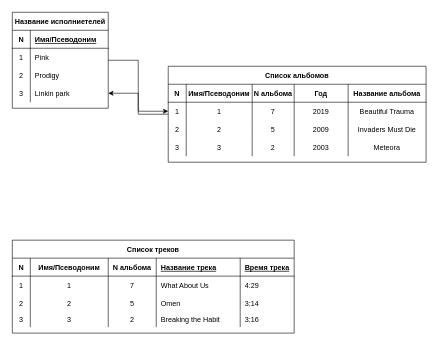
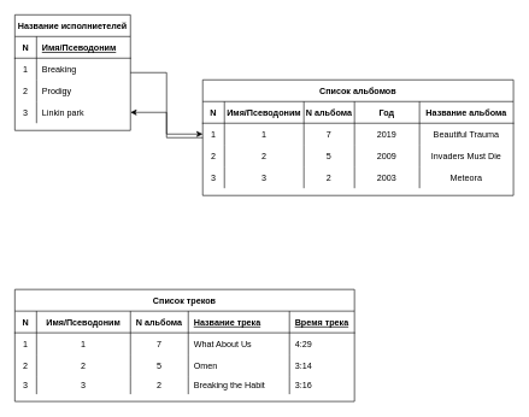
  <mxCell id="0" />
  <mxCell id="1" parent="0" />
  <mxCell id="2" value="" style="edgeStyle=orthogonalEdgeStyle;rounded=0;orthogonalLoop=1;jettySize=auto;html=1;" edge="1" parent="1" source="3" target="49"><mxGeometry relative="1" as="geometry" /></mxCell>
  <mxCell id="3" value="Название исполниетелей" style="shape=table;startSize=30;container=1;collapsible=1;childLayout=tableLayout;fixedRows=1;rowLines=0;fontStyle=1;align=center;resizeLast=1;" vertex="1" parent="1"><mxGeometry x="20" y="20" width="160" height="160" as="geometry" /></mxCell>
  <mxCell id="4" value="" style="shape=partialRectangle;collapsible=0;dropTarget=0;pointerEvents=0;fillColor=none;top=0;left=0;bottom=1;right=0;points=[[0,0.5],[1,0.5]];portConstraint=eastwest;" vertex="1" parent="3"><mxGeometry y="30" width="160" height="30" as="geometry" /></mxCell>
  <mxCell id="5" value="N" style="shape=partialRectangle;connectable=0;fillColor=none;top=0;left=0;bottom=0;right=0;fontStyle=1;overflow=hidden;" vertex="1" parent="4"><mxGeometry width="30" height="30" as="geometry"><mxRectangle width="30" height="30" as="alternateBounds" /></mxGeometry></mxCell>
  <mxCell id="6" value="Имя/Псеводоним" style="shape=partialRectangle;connectable=0;fillColor=none;top=0;left=0;bottom=0;right=0;align=left;spacingLeft=6;fontStyle=5;overflow=hidden;" vertex="1" parent="4"><mxGeometry x="30" width="130" height="30" as="geometry"><mxRectangle width="130" height="30" as="alternateBounds" /></mxGeometry></mxCell>
  <mxCell id="7" value="" style="shape=partialRectangle;collapsible=0;dropTarget=0;pointerEvents=0;fillColor=none;top=0;left=0;bottom=0;right=0;points=[[0,0.5],[1,0.5]];portConstraint=eastwest;" vertex="1" parent="3"><mxGeometry y="60" width="160" height="30" as="geometry" /></mxCell>
  <mxCell id="8" value="1" style="shape=partialRectangle;connectable=0;fillColor=none;top=0;left=0;bottom=0;right=0;editable=1;overflow=hidden;" vertex="1" parent="7"><mxGeometry width="30" height="30" as="geometry"><mxRectangle width="30" height="30" as="alternateBounds" /></mxGeometry></mxCell>
- <mxCell id="9" value="Pink" style="shape=partialRectangle;connectable=0;fillColor=none;top=0;left=0;bottom=0;right=0;align=left;spacingLeft=6;overflow=hidden;" vertex="1" parent="7"><mxGeometry x="30" width="130" height="30" as="geometry"><mxRectangle width="130" height="30" as="alternateBounds" /></mxGeometry></mxCell>
+ <mxCell id="9" value="Breaking" style="shape=partialRectangle;connectable=0;fillColor=none;top=0;left=0;bottom=0;right=0;align=left;spacingLeft=6;overflow=hidden;" vertex="1" parent="7"><mxGeometry x="30" width="130" height="30" as="geometry"><mxRectangle width="130" height="30" as="alternateBounds" /></mxGeometry></mxCell>
  <mxCell id="10" value="" style="shape=partialRectangle;collapsible=0;dropTarget=0;pointerEvents=0;fillColor=none;top=0;left=0;bottom=0;right=0;points=[[0,0.5],[1,0.5]];portConstraint=eastwest;" vertex="1" parent="3"><mxGeometry y="90" width="160" height="30" as="geometry" /></mxCell>
  <mxCell id="11" value="2" style="shape=partialRectangle;connectable=0;fillColor=none;top=0;left=0;bottom=0;right=0;editable=1;overflow=hidden;" vertex="1" parent="10"><mxGeometry width="30" height="30" as="geometry"><mxRectangle width="30" height="30" as="alternateBounds" /></mxGeometry></mxCell>
  <mxCell id="12" value="Prodigy" style="shape=partialRectangle;connectable=0;fillColor=none;top=0;left=0;bottom=0;right=0;align=left;spacingLeft=6;overflow=hidden;" vertex="1" parent="10"><mxGeometry x="30" width="130" height="30" as="geometry"><mxRectangle width="130" height="30" as="alternateBounds" /></mxGeometry></mxCell>
  <mxCell id="13" value="" style="shape=partialRectangle;collapsible=0;dropTarget=0;pointerEvents=0;fillColor=none;top=0;left=0;bottom=0;right=0;points=[[0,0.5],[1,0.5]];portConstraint=eastwest;" vertex="1" parent="3"><mxGeometry y="120" width="160" height="30" as="geometry" /></mxCell>
  <mxCell id="14" value="3" style="shape=partialRectangle;connectable=0;fillColor=none;top=0;left=0;bottom=0;right=0;editable=1;overflow=hidden;" vertex="1" parent="13"><mxGeometry width="30" height="30" as="geometry"><mxRectangle width="30" height="30" as="alternateBounds" /></mxGeometry></mxCell>
  <mxCell id="15" value="Linkin park" style="shape=partialRectangle;connectable=0;fillColor=none;top=0;left=0;bottom=0;right=0;align=left;spacingLeft=6;overflow=hidden;" vertex="1" parent="13"><mxGeometry x="30" width="130" height="30" as="geometry"><mxRectangle width="130" height="30" as="alternateBounds" /></mxGeometry></mxCell>
  <mxCell id="16" value="Список треков" style="shape=table;startSize=30;container=1;collapsible=1;childLayout=tableLayout;fixedRows=1;rowLines=0;fontStyle=1;align=center;resizeLast=1;" vertex="1" parent="1"><mxGeometry x="20" y="400" width="470" height="155" as="geometry" /></mxCell>
  <mxCell id="17" value="" style="shape=partialRectangle;collapsible=0;dropTarget=0;pointerEvents=0;fillColor=none;top=0;left=0;bottom=1;right=0;points=[[0,0.5],[1,0.5]];portConstraint=eastwest;" vertex="1" parent="16"><mxGeometry y="30" width="470" height="30" as="geometry" /></mxCell>
  <mxCell id="18" value="N" style="shape=partialRectangle;connectable=0;fillColor=none;top=0;left=0;bottom=0;right=0;fontStyle=1;overflow=hidden;" vertex="1" parent="17"><mxGeometry width="30" height="30" as="geometry"><mxRectangle width="30" height="30" as="alternateBounds" /></mxGeometry></mxCell>
  <mxCell id="19" value="Имя/Псеводоним" style="shape=partialRectangle;connectable=0;fillColor=none;top=0;left=0;bottom=0;right=0;fontStyle=1;overflow=hidden;" vertex="1" parent="17"><mxGeometry x="30" width="130" height="30" as="geometry"><mxRectangle width="130" height="30" as="alternateBounds" /></mxGeometry></mxCell>
  <mxCell id="20" value="N альбома" style="shape=partialRectangle;connectable=0;fillColor=none;top=0;left=0;bottom=0;right=0;fontStyle=1;overflow=hidden;" vertex="1" parent="17"><mxGeometry x="160" width="80" height="30" as="geometry"><mxRectangle width="80" height="30" as="alternateBounds" /></mxGeometry></mxCell>
  <mxCell id="21" value="Название трека" style="shape=partialRectangle;connectable=0;fillColor=none;top=0;left=0;bottom=0;right=0;align=left;spacingLeft=6;fontStyle=5;overflow=hidden;" vertex="1" parent="17"><mxGeometry x="240" width="140" height="30" as="geometry"><mxRectangle width="140" height="30" as="alternateBounds" /></mxGeometry></mxCell>
  <mxCell id="22" value="Время трека" style="shape=partialRectangle;connectable=0;fillColor=none;top=0;left=0;bottom=0;right=0;align=left;spacingLeft=6;fontStyle=5;overflow=hidden;" vertex="1" parent="17"><mxGeometry x="380" width="90" height="30" as="geometry"><mxRectangle width="90" height="30" as="alternateBounds" /></mxGeometry></mxCell>
  <mxCell id="23" value="" style="shape=partialRectangle;collapsible=0;dropTarget=0;pointerEvents=0;fillColor=none;top=0;left=0;bottom=0;right=0;points=[[0,0.5],[1,0.5]];portConstraint=eastwest;" vertex="1" parent="16"><mxGeometry y="60" width="470" height="30" as="geometry" /></mxCell>
  <mxCell id="24" value="1" style="shape=partialRectangle;connectable=0;fillColor=none;top=0;left=0;bottom=0;right=0;editable=1;overflow=hidden;" vertex="1" parent="23"><mxGeometry width="30" height="30" as="geometry"><mxRectangle width="30" height="30" as="alternateBounds" /></mxGeometry></mxCell>
  <mxCell id="25" value="1" style="shape=partialRectangle;connectable=0;fillColor=none;top=0;left=0;bottom=0;right=0;editable=1;overflow=hidden;" vertex="1" parent="23"><mxGeometry x="30" width="130" height="30" as="geometry"><mxRectangle width="130" height="30" as="alternateBounds" /></mxGeometry></mxCell>
  <mxCell id="26" value="7" style="shape=partialRectangle;connectable=0;fillColor=none;top=0;left=0;bottom=0;right=0;editable=1;overflow=hidden;" vertex="1" parent="23"><mxGeometry x="160" width="80" height="30" as="geometry"><mxRectangle width="80" height="30" as="alternateBounds" /></mxGeometry></mxCell>
  <mxCell id="27" value="What About Us" style="shape=partialRectangle;connectable=0;fillColor=none;top=0;left=0;bottom=0;right=0;align=left;spacingLeft=6;overflow=hidden;" vertex="1" parent="23"><mxGeometry x="240" width="140" height="30" as="geometry"><mxRectangle width="140" height="30" as="alternateBounds" /></mxGeometry></mxCell>
  <mxCell id="28" value="4:29" style="shape=partialRectangle;connectable=0;fillColor=none;top=0;left=0;bottom=0;right=0;align=left;spacingLeft=6;overflow=hidden;" vertex="1" parent="23"><mxGeometry x="380" width="90" height="30" as="geometry"><mxRectangle width="90" height="30" as="alternateBounds" /></mxGeometry></mxCell>
  <mxCell id="29" value="" style="shape=partialRectangle;collapsible=0;dropTarget=0;pointerEvents=0;fillColor=none;top=0;left=0;bottom=0;right=0;points=[[0,0.5],[1,0.5]];portConstraint=eastwest;" vertex="1" parent="16"><mxGeometry y="90" width="470" height="30" as="geometry" /></mxCell>
  <mxCell id="30" value="2" style="shape=partialRectangle;connectable=0;fillColor=none;top=0;left=0;bottom=0;right=0;editable=1;overflow=hidden;" vertex="1" parent="29"><mxGeometry width="30" height="30" as="geometry"><mxRectangle width="30" height="30" as="alternateBounds" /></mxGeometry></mxCell>
  <mxCell id="31" value="2" style="shape=partialRectangle;connectable=0;fillColor=none;top=0;left=0;bottom=0;right=0;editable=1;overflow=hidden;" vertex="1" parent="29"><mxGeometry x="30" width="130" height="30" as="geometry"><mxRectangle width="130" height="30" as="alternateBounds" /></mxGeometry></mxCell>
  <mxCell id="32" value="5" style="shape=partialRectangle;connectable=0;fillColor=none;top=0;left=0;bottom=0;right=0;editable=1;overflow=hidden;" vertex="1" parent="29"><mxGeometry x="160" width="80" height="30" as="geometry"><mxRectangle width="80" height="30" as="alternateBounds" /></mxGeometry></mxCell>
  <mxCell id="33" value="Omen" style="shape=partialRectangle;connectable=0;fillColor=none;top=0;left=0;bottom=0;right=0;align=left;spacingLeft=6;overflow=hidden;" vertex="1" parent="29"><mxGeometry x="240" width="140" height="30" as="geometry"><mxRectangle width="140" height="30" as="alternateBounds" /></mxGeometry></mxCell>
  <mxCell id="34" value="3:14" style="shape=partialRectangle;connectable=0;fillColor=none;top=0;left=0;bottom=0;right=0;align=left;spacingLeft=6;overflow=hidden;" vertex="1" parent="29"><mxGeometry x="380" width="90" height="30" as="geometry"><mxRectangle width="90" height="30" as="alternateBounds" /></mxGeometry></mxCell>
  <mxCell id="35" value="" style="shape=partialRectangle;collapsible=0;dropTarget=0;pointerEvents=0;fillColor=none;top=0;left=0;bottom=0;right=0;points=[[0,0.5],[1,0.5]];portConstraint=eastwest;" vertex="1" parent="16"><mxGeometry y="120" width="470" height="25" as="geometry" /></mxCell>
  <mxCell id="36" value="3" style="shape=partialRectangle;connectable=0;fillColor=none;top=0;left=0;bottom=0;right=0;editable=1;overflow=hidden;" vertex="1" parent="35"><mxGeometry width="30" height="25" as="geometry"><mxRectangle width="30" height="25" as="alternateBounds" /></mxGeometry></mxCell>
  <mxCell id="37" value="3" style="shape=partialRectangle;connectable=0;fillColor=none;top=0;left=0;bottom=0;right=0;editable=1;overflow=hidden;" vertex="1" parent="35"><mxGeometry x="30" width="130" height="25" as="geometry"><mxRectangle width="130" height="25" as="alternateBounds" /></mxGeometry></mxCell>
  <mxCell id="38" value="2" style="shape=partialRectangle;connectable=0;fillColor=none;top=0;left=0;bottom=0;right=0;editable=1;overflow=hidden;" vertex="1" parent="35"><mxGeometry x="160" width="80" height="25" as="geometry"><mxRectangle width="80" height="25" as="alternateBounds" /></mxGeometry></mxCell>
  <mxCell id="39" value="Breaking the Habit" style="shape=partialRectangle;connectable=0;fillColor=none;top=0;left=0;bottom=0;right=0;align=left;spacingLeft=6;overflow=hidden;" vertex="1" parent="35"><mxGeometry x="240" width="140" height="25" as="geometry"><mxRectangle width="140" height="25" as="alternateBounds" /></mxGeometry></mxCell>
  <mxCell id="40" value="3:16" style="shape=partialRectangle;connectable=0;fillColor=none;top=0;left=0;bottom=0;right=0;align=left;spacingLeft=6;overflow=hidden;" vertex="1" parent="35"><mxGeometry x="380" width="90" height="25" as="geometry"><mxRectangle width="90" height="25" as="alternateBounds" /></mxGeometry></mxCell>
  <mxCell id="41" style="edgeStyle=orthogonalEdgeStyle;rounded=0;orthogonalLoop=1;jettySize=auto;html=1;" edge="1" parent="1" source="42" target="15"><mxGeometry relative="1" as="geometry" /></mxCell>
  <mxCell id="42" value="Список альбомов" style="shape=table;startSize=30;container=1;collapsible=1;childLayout=tableLayout;fixedRows=1;rowLines=0;fontStyle=1;align=center;resizeLast=1;gradientColor=#ffffff;swimlaneFillColor=none;" vertex="1" parent="1"><mxGeometry x="280" y="110" width="430" height="160" as="geometry" /></mxCell>
  <mxCell id="43" style="shape=partialRectangle;collapsible=0;dropTarget=0;pointerEvents=0;fillColor=none;top=0;left=0;bottom=1;right=0;points=[[0,0.5],[1,0.5]];portConstraint=eastwest;" vertex="1" parent="42"><mxGeometry y="30" width="430" height="30" as="geometry" /></mxCell>
  <mxCell id="44" value="N" style="shape=partialRectangle;connectable=0;fillColor=none;top=0;left=0;bottom=0;right=0;fontStyle=1;overflow=hidden;" vertex="1" parent="43"><mxGeometry width="30" height="30" as="geometry"><mxRectangle width="30" height="30" as="alternateBounds" /></mxGeometry></mxCell>
  <mxCell id="45" value="Имя/Псеводоним" style="shape=partialRectangle;connectable=0;fillColor=none;top=0;left=0;bottom=0;right=0;fontStyle=1;overflow=hidden;" vertex="1" parent="43"><mxGeometry x="30" width="110" height="30" as="geometry"><mxRectangle width="110" height="30" as="alternateBounds" /></mxGeometry></mxCell>
  <mxCell id="46" value="N альбома" style="shape=partialRectangle;connectable=0;fillColor=none;top=0;left=0;bottom=0;right=0;fontStyle=1;overflow=hidden;" vertex="1" parent="43"><mxGeometry x="140" width="70" height="30" as="geometry"><mxRectangle width="70" height="30" as="alternateBounds" /></mxGeometry></mxCell>
  <mxCell id="47" value="Год" style="shape=partialRectangle;connectable=0;fillColor=none;top=0;left=0;bottom=0;right=0;fontStyle=1;overflow=hidden;" vertex="1" parent="43"><mxGeometry x="210" width="90" height="30" as="geometry"><mxRectangle width="90" height="30" as="alternateBounds" /></mxGeometry></mxCell>
  <mxCell id="48" value="Название альбома" style="shape=partialRectangle;connectable=0;fillColor=none;top=0;left=0;bottom=0;right=0;fontStyle=1;overflow=hidden;" vertex="1" parent="43"><mxGeometry x="300" width="130" height="30" as="geometry"><mxRectangle width="130" height="30" as="alternateBounds" /></mxGeometry></mxCell>
  <mxCell id="49" value="" style="shape=partialRectangle;collapsible=0;dropTarget=0;pointerEvents=0;fillColor=none;top=0;left=0;bottom=0;right=0;points=[[0,0.5],[1,0.5]];portConstraint=eastwest;" vertex="1" parent="42"><mxGeometry y="60" width="430" height="30" as="geometry" /></mxCell>
  <mxCell id="50" value="1" style="shape=partialRectangle;connectable=0;fillColor=none;top=0;left=0;bottom=0;right=0;editable=1;overflow=hidden;" vertex="1" parent="49"><mxGeometry width="30" height="30" as="geometry"><mxRectangle width="30" height="30" as="alternateBounds" /></mxGeometry></mxCell>
  <mxCell id="51" value="1" style="shape=partialRectangle;connectable=0;fillColor=none;top=0;left=0;bottom=0;right=0;editable=1;overflow=hidden;" vertex="1" parent="49"><mxGeometry x="30" width="110" height="30" as="geometry"><mxRectangle width="110" height="30" as="alternateBounds" /></mxGeometry></mxCell>
  <mxCell id="52" value="7" style="shape=partialRectangle;connectable=0;fillColor=none;top=0;left=0;bottom=0;right=0;editable=1;overflow=hidden;" vertex="1" parent="49"><mxGeometry x="140" width="70" height="30" as="geometry"><mxRectangle width="70" height="30" as="alternateBounds" /></mxGeometry></mxCell>
  <mxCell id="53" value="2019" style="shape=partialRectangle;connectable=0;fillColor=none;top=0;left=0;bottom=0;right=0;editable=1;overflow=hidden;" vertex="1" parent="49"><mxGeometry x="210" width="90" height="30" as="geometry"><mxRectangle width="90" height="30" as="alternateBounds" /></mxGeometry></mxCell>
  <mxCell id="54" value="Beautiful Trauma" style="shape=partialRectangle;connectable=0;fillColor=none;top=0;left=0;bottom=0;right=0;editable=1;overflow=hidden;" vertex="1" parent="49"><mxGeometry x="300" width="130" height="30" as="geometry"><mxRectangle width="130" height="30" as="alternateBounds" /></mxGeometry></mxCell>
  <mxCell id="55" style="shape=partialRectangle;collapsible=0;dropTarget=0;pointerEvents=0;fillColor=none;top=0;left=0;bottom=0;right=0;points=[[0,0.5],[1,0.5]];portConstraint=eastwest;" vertex="1" parent="42"><mxGeometry y="90" width="430" height="30" as="geometry" /></mxCell>
  <mxCell id="56" value="2" style="shape=partialRectangle;connectable=0;fillColor=none;top=0;left=0;bottom=0;right=0;editable=1;overflow=hidden;" vertex="1" parent="55"><mxGeometry width="30" height="30" as="geometry"><mxRectangle width="30" height="30" as="alternateBounds" /></mxGeometry></mxCell>
  <mxCell id="57" value="2" style="shape=partialRectangle;connectable=0;fillColor=none;top=0;left=0;bottom=0;right=0;editable=1;overflow=hidden;" vertex="1" parent="55"><mxGeometry x="30" width="110" height="30" as="geometry"><mxRectangle width="110" height="30" as="alternateBounds" /></mxGeometry></mxCell>
  <mxCell id="58" value="5" style="shape=partialRectangle;connectable=0;fillColor=none;top=0;left=0;bottom=0;right=0;editable=1;overflow=hidden;" vertex="1" parent="55"><mxGeometry x="140" width="70" height="30" as="geometry"><mxRectangle width="70" height="30" as="alternateBounds" /></mxGeometry></mxCell>
  <mxCell id="59" value="2009" style="shape=partialRectangle;connectable=0;fillColor=none;top=0;left=0;bottom=0;right=0;editable=1;overflow=hidden;" vertex="1" parent="55"><mxGeometry x="210" width="90" height="30" as="geometry"><mxRectangle width="90" height="30" as="alternateBounds" /></mxGeometry></mxCell>
  <mxCell id="60" value="Invaders Must Die" style="shape=partialRectangle;connectable=0;fillColor=none;top=0;left=0;bottom=0;right=0;editable=1;overflow=hidden;" vertex="1" parent="55"><mxGeometry x="300" width="130" height="30" as="geometry"><mxRectangle width="130" height="30" as="alternateBounds" /></mxGeometry></mxCell>
  <mxCell id="61" style="shape=partialRectangle;collapsible=0;dropTarget=0;pointerEvents=0;fillColor=none;top=0;left=0;bottom=0;right=0;points=[[0,0.5],[1,0.5]];portConstraint=eastwest;" vertex="1" parent="42"><mxGeometry y="120" width="430" height="30" as="geometry" /></mxCell>
  <mxCell id="62" value="3" style="shape=partialRectangle;connectable=0;fillColor=none;top=0;left=0;bottom=0;right=0;editable=1;overflow=hidden;" vertex="1" parent="61"><mxGeometry width="30" height="30" as="geometry"><mxRectangle width="30" height="30" as="alternateBounds" /></mxGeometry></mxCell>
  <mxCell id="63" value="3" style="shape=partialRectangle;connectable=0;fillColor=none;top=0;left=0;bottom=0;right=0;editable=1;overflow=hidden;" vertex="1" parent="61"><mxGeometry x="30" width="110" height="30" as="geometry"><mxRectangle width="110" height="30" as="alternateBounds" /></mxGeometry></mxCell>
  <mxCell id="64" value="2" style="shape=partialRectangle;connectable=0;fillColor=none;top=0;left=0;bottom=0;right=0;editable=1;overflow=hidden;" vertex="1" parent="61"><mxGeometry x="140" width="70" height="30" as="geometry"><mxRectangle width="70" height="30" as="alternateBounds" /></mxGeometry></mxCell>
  <mxCell id="65" value="2003" style="shape=partialRectangle;connectable=0;fillColor=none;top=0;left=0;bottom=0;right=0;editable=1;overflow=hidden;" vertex="1" parent="61"><mxGeometry x="210" width="90" height="30" as="geometry"><mxRectangle width="90" height="30" as="alternateBounds" /></mxGeometry></mxCell>
  <mxCell id="66" value="Meteora" style="shape=partialRectangle;connectable=0;fillColor=none;top=0;left=0;bottom=0;right=0;editable=1;overflow=hidden;" vertex="1" parent="61"><mxGeometry x="300" width="130" height="30" as="geometry"><mxRectangle width="130" height="30" as="alternateBounds" /></mxGeometry></mxCell>
